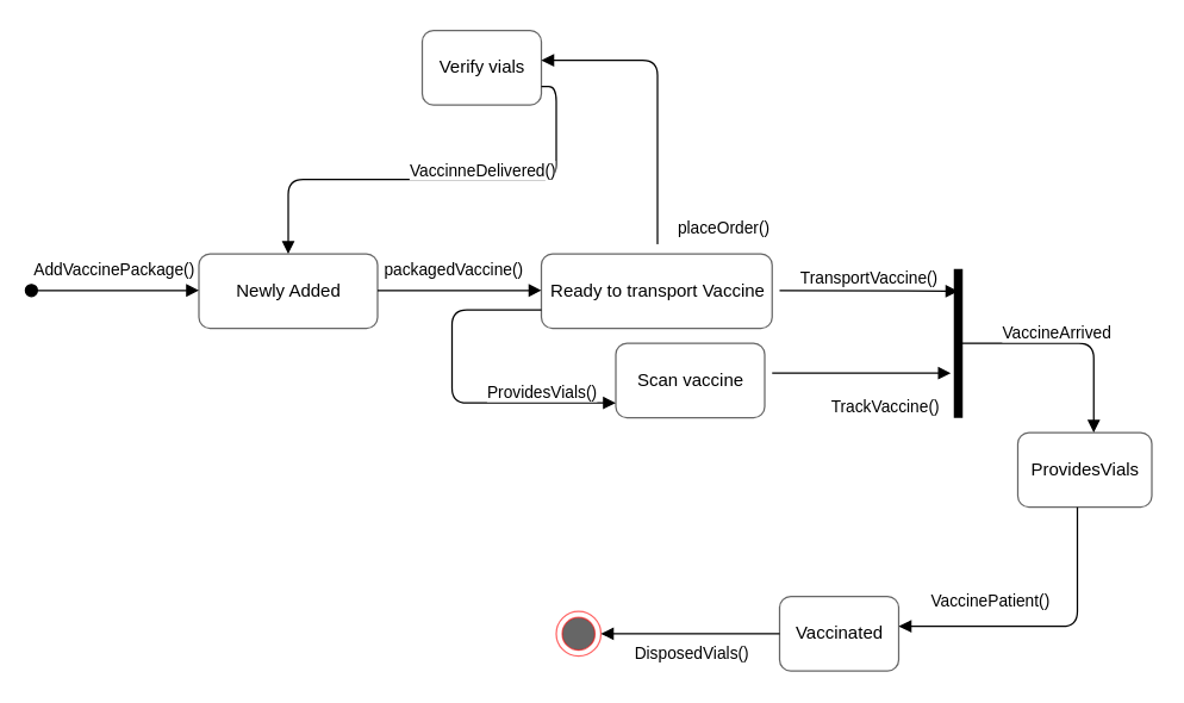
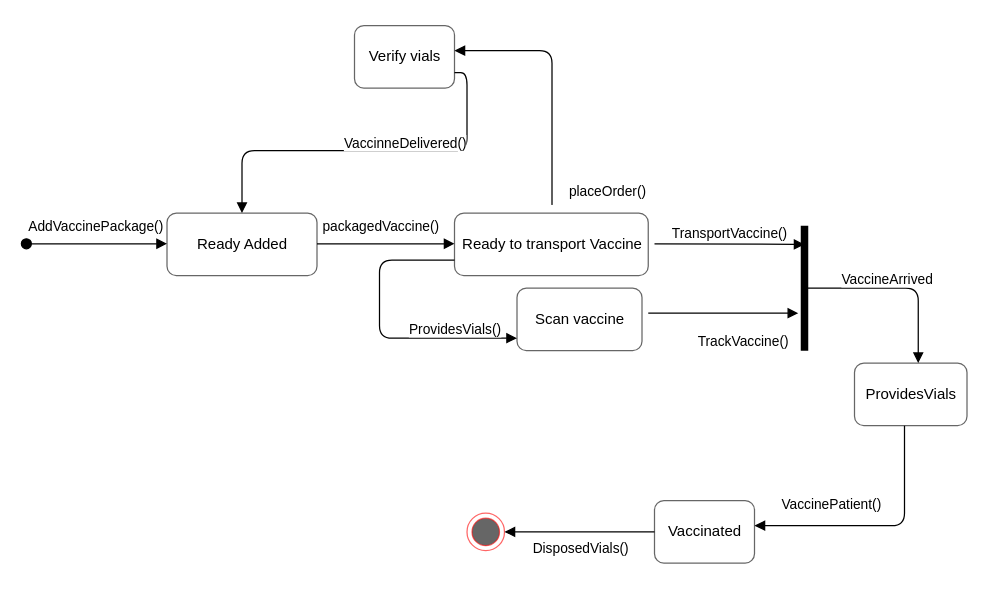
  <mxCell id="0" />
  <mxCell id="1" parent="0" />
- <mxCell id="2" value="Newly Added" style="html=1;opacity=60;rounded=1;" vertex="1" parent="1"><mxGeometry x="133" y="170" width="120" height="50" as="geometry" /></mxCell>
+ <mxCell id="2" value="Ready Added" style="html=1;opacity=60;rounded=1;" vertex="1" parent="1"><mxGeometry x="133" y="170" width="120" height="50" as="geometry" /></mxCell>
  <mxCell id="3" value="packagedVaccine()" style="html=1;verticalAlign=bottom;endArrow=block;" edge="1" parent="1"><mxGeometry x="-0.077" y="5" width="80" relative="1" as="geometry"><mxPoint x="253" y="194.5" as="sourcePoint" /><mxPoint x="363" y="194.5" as="targetPoint" /><Array as="points"><mxPoint x="283" y="194.5" /></Array><mxPoint as="offset" /></mxGeometry></mxCell>
  <mxCell id="4" value="Ready to transport Vaccine" style="html=1;rounded=1;opacity=60;" vertex="1" parent="1"><mxGeometry x="363" y="170" width="155" height="50" as="geometry" /></mxCell>
  <mxCell id="5" value="TransportVaccine()" style="html=1;verticalAlign=bottom;endArrow=block;" edge="1" parent="1"><mxGeometry width="80" relative="1" as="geometry"><mxPoint x="523" y="194.5" as="sourcePoint" /><mxPoint x="643" y="195" as="targetPoint" /></mxGeometry></mxCell>
  <mxCell id="6" value="ProvidesVials" style="html=1;rounded=1;opacity=60;" vertex="1" parent="1"><mxGeometry x="683" y="290" width="90" height="50" as="geometry" /></mxCell>
  <mxCell id="7" value="AddVaccinePackage()" style="html=1;verticalAlign=bottom;startArrow=oval;startFill=1;endArrow=block;startSize=8;" edge="1" parent="1"><mxGeometry x="-0.025" y="5" width="60" relative="1" as="geometry"><mxPoint x="20.5" y="194.5" as="sourcePoint" /><mxPoint x="133" y="194.5" as="targetPoint" /><mxPoint as="offset" /></mxGeometry></mxCell>
  <mxCell id="8" value="Verify vials" style="html=1;opacity=60;rounded=1;" vertex="1" parent="1"><mxGeometry x="283" y="20" width="80" height="50" as="geometry" /></mxCell>
  <mxCell id="9" value="placeOrder()" style="endArrow=block;endFill=1;html=1;edgeStyle=orthogonalEdgeStyle;align=left;verticalAlign=top;" edge="1" parent="1"><mxGeometry x="-0.712" y="-12" relative="1" as="geometry"><mxPoint x="441" y="160" as="sourcePoint" /><mxPoint x="363" y="40" as="targetPoint" /><Array as="points"><mxPoint x="441" y="165" /><mxPoint x="441" y="40" /></Array><mxPoint as="offset" /></mxGeometry></mxCell>
  <mxCell id="10" value="VaccinneDelivered()" style="endArrow=block;endFill=1;html=1;edgeStyle=orthogonalEdgeStyle;align=left;verticalAlign=top;exitX=1;exitY=0.75;exitDx=0;exitDy=0;" edge="1" parent="1" source="8" target="2"><mxGeometry x="-1" y="-100" relative="1" as="geometry"><mxPoint x="303" y="110" as="sourcePoint" /><mxPoint x="393" y="110" as="targetPoint" /><mxPoint x="-90" y="-57" as="offset" /></mxGeometry></mxCell>
  <mxCell id="11" value="TrackVaccine()" style="endArrow=block;endFill=1;html=1;edgeStyle=orthogonalEdgeStyle;align=left;verticalAlign=top;" edge="1" parent="1"><mxGeometry x="-0.375" y="-10" relative="1" as="geometry"><mxPoint x="518" y="250" as="sourcePoint" /><mxPoint x="638" y="250" as="targetPoint" /><Array as="points"><mxPoint x="578" y="250" /><mxPoint x="578" y="250" /></Array><mxPoint as="offset" /></mxGeometry></mxCell>
  <mxCell id="12" value="Scan vaccine" style="html=1;opacity=60;rounded=1;" vertex="1" parent="1"><mxGeometry x="413" y="230" width="100" height="50" as="geometry" /></mxCell>
  <mxCell id="13" value="" style="endArrow=none;html=1;edgeStyle=orthogonalEdgeStyle;strokeWidth=6;" edge="1" parent="1"><mxGeometry relative="1" as="geometry"><mxPoint x="643" y="280" as="sourcePoint" /><mxPoint x="643" y="180" as="targetPoint" /></mxGeometry></mxCell>
  <mxCell id="14" value="VaccineArrived" style="endArrow=block;endFill=1;html=1;edgeStyle=orthogonalEdgeStyle;align=left;verticalAlign=top;strokeWidth=1;" edge="1" parent="1"><mxGeometry x="-0.625" y="20" relative="1" as="geometry"><mxPoint x="643" y="230" as="sourcePoint" /><mxPoint x="734" y="290" as="targetPoint" /><Array as="points"><mxPoint x="734" y="230" /></Array><mxPoint as="offset" /></mxGeometry></mxCell>
  <mxCell id="15" value="ProvidesVials()" style="endArrow=block;endFill=1;html=1;edgeStyle=orthogonalEdgeStyle;align=left;verticalAlign=top;strokeWidth=1;exitX=0;exitY=0.75;exitDx=0;exitDy=0;" edge="1" parent="1" source="4"><mxGeometry x="0.226" y="20" relative="1" as="geometry"><mxPoint x="303" y="210" as="sourcePoint" /><mxPoint x="413" y="270" as="targetPoint" /><Array as="points"><mxPoint x="303" y="208" /><mxPoint x="303" y="270" /></Array><mxPoint x="1" as="offset" /></mxGeometry></mxCell>
  <mxCell id="16" value="VaccinePatient()" style="endArrow=block;endFill=1;html=1;edgeStyle=orthogonalEdgeStyle;align=left;verticalAlign=top;strokeWidth=1;" edge="1" parent="1"><mxGeometry x="0.8" y="-30" relative="1" as="geometry"><mxPoint x="723" y="340" as="sourcePoint" /><mxPoint x="603" y="420" as="targetPoint" /><Array as="points"><mxPoint x="723" y="420" /></Array><mxPoint as="offset" /></mxGeometry></mxCell>
  <mxCell id="17" value="Vaccinated" style="html=1;opacity=60;rounded=1;" vertex="1" parent="1"><mxGeometry x="523" y="400" width="80" height="50" as="geometry" /></mxCell>
  <mxCell id="18" value="" style="ellipse;html=1;shape=endState;fillColor=#000000;strokeColor=#ff0000;rounded=1;opacity=60;" vertex="1" parent="1"><mxGeometry x="373" y="410" width="30" height="30" as="geometry" /></mxCell>
  <mxCell id="19" value="DisposedVials()" style="endArrow=block;endFill=1;html=1;edgeStyle=orthogonalEdgeStyle;align=left;verticalAlign=top;strokeWidth=1;exitX=0;exitY=0.5;exitDx=0;exitDy=0;" edge="1" parent="1" source="17"><mxGeometry x="0.667" relative="1" as="geometry"><mxPoint x="355" y="446" as="sourcePoint" /><mxPoint x="403" y="425" as="targetPoint" /><mxPoint as="offset" /></mxGeometry></mxCell>
  <mxCell id="20" style="edgeStyle=orthogonalEdgeStyle;rounded=0;orthogonalLoop=1;jettySize=auto;html=1;exitX=0.5;exitY=1;exitDx=0;exitDy=0;strokeWidth=1;" edge="1" parent="1" source="18" target="18"><mxGeometry relative="1" as="geometry" /></mxCell>
